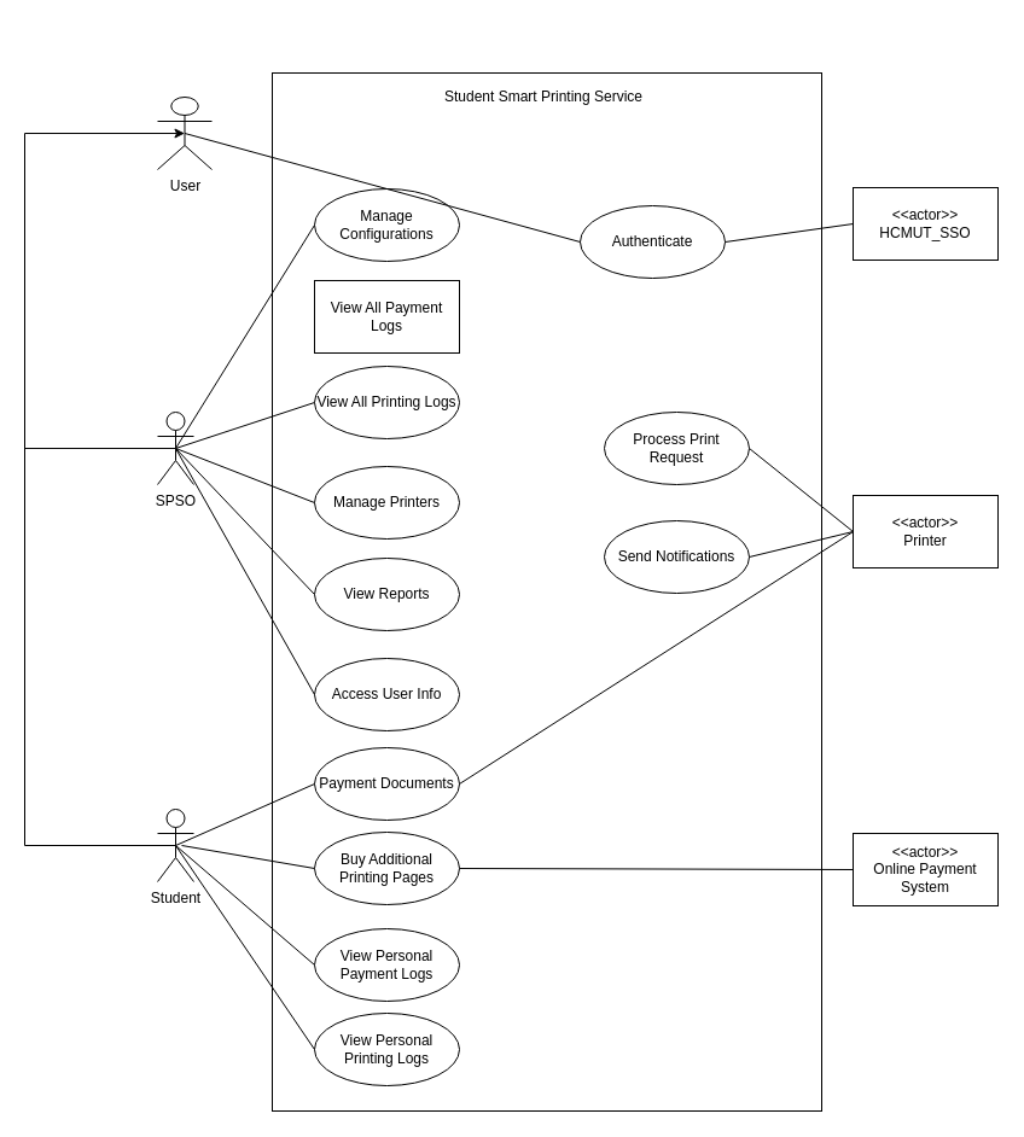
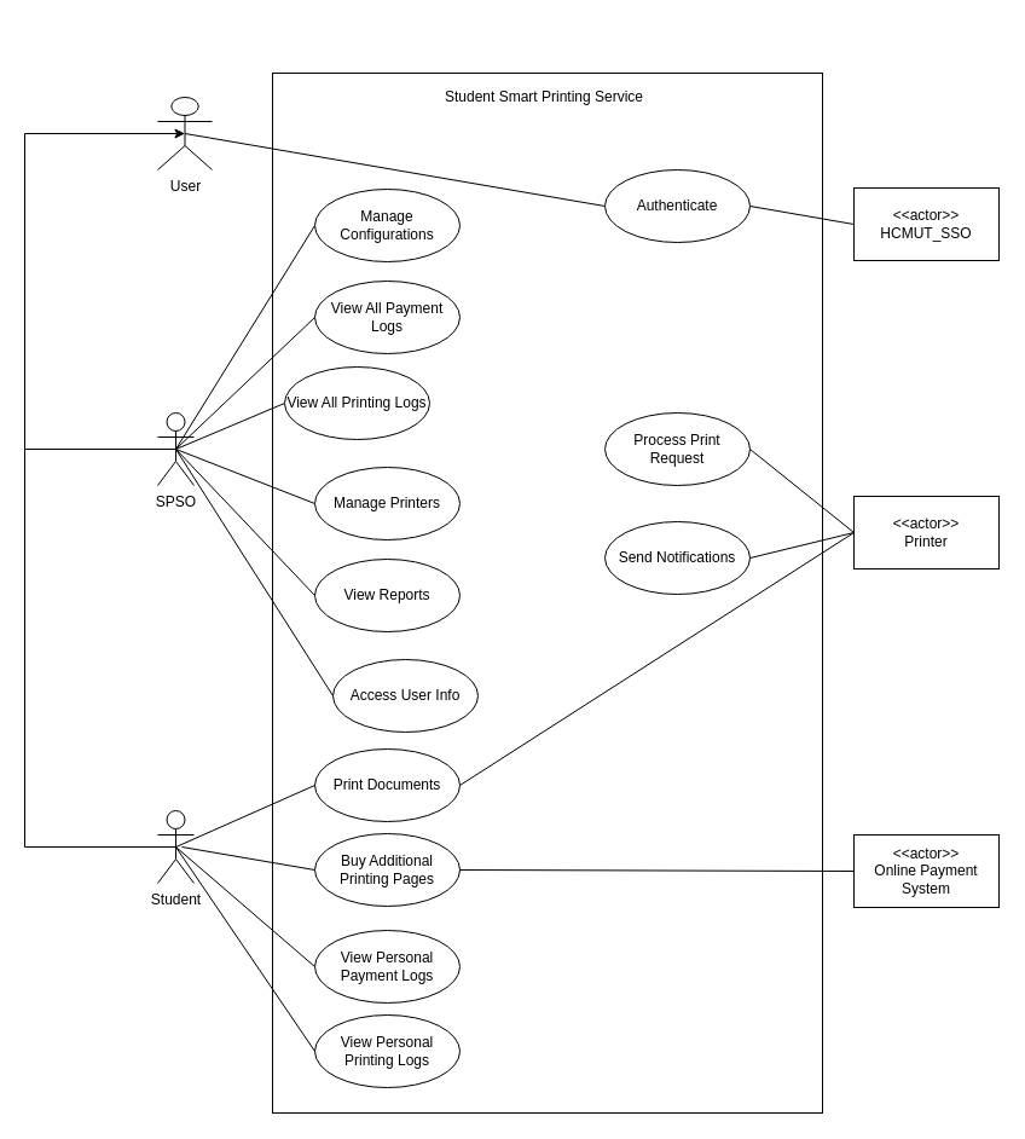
  <mxCell id="0" />
  <mxCell id="1" parent="0" />
  <mxCell id="2" value="" style="rounded=0;whiteSpace=wrap;html=1;" parent="1" vertex="1"><mxGeometry x="225" y="60" width="455" height="860" as="geometry" /></mxCell>
  <mxCell id="3" value="Student Smart Printing Service" style="text;html=1;align=center;verticalAlign=middle;whiteSpace=wrap;rounded=0;" parent="1" vertex="1"><mxGeometry x="365" y="20" width="170" height="120" as="geometry" /></mxCell>
  <mxCell id="4" value="Student" style="shape=umlActor;verticalLabelPosition=bottom;verticalAlign=top;html=1;outlineConnect=0;" parent="1" vertex="1"><mxGeometry x="130" y="670" width="30" height="60" as="geometry" /></mxCell>
  <mxCell id="5" value="SPSO" style="shape=umlActor;verticalLabelPosition=bottom;verticalAlign=top;html=1;outlineConnect=0;" parent="1" vertex="1"><mxGeometry x="130" y="341" width="30" height="60" as="geometry" /></mxCell>
  <mxCell id="6" value="&lt;div&gt;&amp;lt;&amp;lt;actor&amp;gt;&amp;gt;&lt;/div&gt;Printer" style="rounded=0;whiteSpace=wrap;html=1;" parent="1" vertex="1"><mxGeometry x="706" y="410" width="120" height="60" as="geometry" /></mxCell>
  <mxCell id="7" value="&lt;div&gt;&amp;lt;&amp;lt;actor&amp;gt;&amp;gt;&lt;/div&gt;Online Payment System" style="rounded=0;whiteSpace=wrap;html=1;" parent="1" vertex="1"><mxGeometry x="706" y="690" width="120" height="60" as="geometry" /></mxCell>
- <mxCell id="8" value="View All Printing Logs" style="ellipse;whiteSpace=wrap;html=1;" parent="1" vertex="1"><mxGeometry x="260" y="303" width="120" height="60" as="geometry" /></mxCell>
- <mxCell id="9" value="View All Payment Logs" style="whiteSpace=wrap;html=1;rounded=0;" parent="1" vertex="1"><mxGeometry x="260" y="232" width="120" height="60" as="geometry" /></mxCell>
+ <mxCell id="8" value="View All Printing Logs" style="ellipse;whiteSpace=wrap;html=1;" parent="1" vertex="1"><mxGeometry x="235" y="303" width="120" height="60" as="geometry" /></mxCell>
+ <mxCell id="9" value="View All Payment Logs" style="ellipse;whiteSpace=wrap;html=1;" parent="1" vertex="1"><mxGeometry x="260" y="232" width="120" height="60" as="geometry" /></mxCell>
  <mxCell id="10" value="Manage Configurations" style="ellipse;whiteSpace=wrap;html=1;" parent="1" vertex="1"><mxGeometry x="260" y="156" width="120" height="60" as="geometry" /></mxCell>
- <mxCell id="11" value="Payment Documents" style="ellipse;whiteSpace=wrap;html=1;" parent="1" vertex="1"><mxGeometry x="260" y="619" width="120" height="60" as="geometry" /></mxCell>
+ <mxCell id="11" value="Print Documents" style="ellipse;whiteSpace=wrap;html=1;" parent="1" vertex="1"><mxGeometry x="260" y="619" width="120" height="60" as="geometry" /></mxCell>
  <mxCell id="12" value="View Personal Printing Logs" style="ellipse;whiteSpace=wrap;html=1;" parent="1" vertex="1"><mxGeometry x="260" y="839" width="120" height="60" as="geometry" /></mxCell>
  <mxCell id="13" value="Buy Additional Printing Pages" style="ellipse;whiteSpace=wrap;html=1;" parent="1" vertex="1"><mxGeometry x="260" y="689" width="120" height="60" as="geometry" /></mxCell>
  <mxCell id="14" value="" style="endArrow=none;html=1;rounded=0;entryX=0;entryY=0.5;entryDx=0;entryDy=0;exitX=0.5;exitY=0.5;exitDx=0;exitDy=0;exitPerimeter=0;" parent="1" source="4" target="12" edge="1"><mxGeometry width="50" height="50" relative="1" as="geometry"><mxPoint x="150" y="500" as="sourcePoint" /><mxPoint x="270" y="610" as="targetPoint" /></mxGeometry></mxCell>
  <mxCell id="15" value="" style="endArrow=none;html=1;rounded=0;entryX=0;entryY=0.5;entryDx=0;entryDy=0;exitX=0.5;exitY=0.5;exitDx=0;exitDy=0;exitPerimeter=0;" parent="1" source="4" target="11" edge="1"><mxGeometry width="50" height="50" relative="1" as="geometry"><mxPoint x="155" y="510" as="sourcePoint" /><mxPoint x="270" y="540" as="targetPoint" /></mxGeometry></mxCell>
  <mxCell id="16" value="View Personal Payment Logs" style="ellipse;whiteSpace=wrap;html=1;" parent="1" vertex="1"><mxGeometry x="260" y="769" width="120" height="60" as="geometry" /></mxCell>
  <mxCell id="17" value="" style="endArrow=none;html=1;rounded=0;entryX=0;entryY=0.5;entryDx=0;entryDy=0;exitX=0.5;exitY=0.5;exitDx=0;exitDy=0;exitPerimeter=0;" parent="1" source="5" target="10" edge="1"><mxGeometry width="50" height="50" relative="1" as="geometry"><mxPoint x="145" y="226" as="sourcePoint" /><mxPoint x="260" y="96" as="targetPoint" /></mxGeometry></mxCell>
+ <mxCell id="18" value="" style="endArrow=none;html=1;rounded=0;entryX=0;entryY=0.5;entryDx=0;entryDy=0;exitX=0.5;exitY=0.5;exitDx=0;exitDy=0;exitPerimeter=0;" parent="1" source="5" target="9" edge="1"><mxGeometry width="50" height="50" relative="1" as="geometry"><mxPoint x="160" y="356" as="sourcePoint" /><mxPoint x="275" y="226" as="targetPoint" /></mxGeometry></mxCell>
  <mxCell id="19" value="" style="endArrow=none;html=1;rounded=0;entryX=0;entryY=0.5;entryDx=0;entryDy=0;exitX=0.5;exitY=0.5;exitDx=0;exitDy=0;exitPerimeter=0;" parent="1" source="5" target="8" edge="1"><mxGeometry width="50" height="50" relative="1" as="geometry"><mxPoint x="110" y="385" as="sourcePoint" /><mxPoint x="225" y="255" as="targetPoint" /></mxGeometry></mxCell>
  <mxCell id="20" value="Manage Printers" style="ellipse;whiteSpace=wrap;html=1;" parent="1" vertex="1"><mxGeometry x="260" y="386" width="120" height="60" as="geometry" /></mxCell>
  <mxCell id="21" value="" style="endArrow=none;html=1;rounded=0;entryX=0;entryY=0.5;entryDx=0;entryDy=0;exitX=0.5;exitY=0.5;exitDx=0;exitDy=0;exitPerimeter=0;" parent="1" source="5" target="20" edge="1"><mxGeometry width="50" height="50" relative="1" as="geometry"><mxPoint x="155" y="230" as="sourcePoint" /><mxPoint x="270" y="280" as="targetPoint" /></mxGeometry></mxCell>
  <mxCell id="22" value="" style="endArrow=none;html=1;rounded=0;entryX=0;entryY=0.5;entryDx=0;entryDy=0;exitX=1;exitY=0.5;exitDx=0;exitDy=0;" parent="1" source="13" target="7" edge="1"><mxGeometry width="50" height="50" relative="1" as="geometry"><mxPoint x="155" y="510" as="sourcePoint" /><mxPoint x="270" y="603" as="targetPoint" /></mxGeometry></mxCell>
  <mxCell id="23" value="Process Print Request" style="ellipse;whiteSpace=wrap;html=1;" parent="1" vertex="1"><mxGeometry x="500" y="341" width="120" height="60" as="geometry" /></mxCell>
- <mxCell id="24" value="Access User Info" style="ellipse;whiteSpace=wrap;html=1;" parent="1" vertex="1"><mxGeometry x="260" y="545" width="120" height="60" as="geometry" /></mxCell>
+ <mxCell id="24" value="Access User Info" style="ellipse;whiteSpace=wrap;html=1;" parent="1" vertex="1"><mxGeometry x="275" y="545" width="120" height="60" as="geometry" /></mxCell>
  <mxCell id="25" value="" style="endArrow=none;html=1;rounded=0;exitX=0.5;exitY=0.5;exitDx=0;exitDy=0;exitPerimeter=0;entryX=0;entryY=0.5;entryDx=0;entryDy=0;" parent="1" source="5" target="24" edge="1"><mxGeometry width="50" height="50" relative="1" as="geometry"><mxPoint x="155" y="230" as="sourcePoint" /><mxPoint x="270" y="360" as="targetPoint" /></mxGeometry></mxCell>
  <mxCell id="26" value="Send Notifications" style="ellipse;whiteSpace=wrap;html=1;" parent="1" vertex="1"><mxGeometry x="500" y="431" width="120" height="60" as="geometry" /></mxCell>
  <mxCell id="27" value="" style="endArrow=none;html=1;rounded=0;entryX=0;entryY=0.5;entryDx=0;entryDy=0;exitX=1;exitY=0.5;exitDx=0;exitDy=0;" parent="1" source="11" target="6" edge="1"><mxGeometry width="50" height="50" relative="1" as="geometry"><mxPoint x="365" y="547.5" as="sourcePoint" /><mxPoint x="691" y="152.5" as="targetPoint" /></mxGeometry></mxCell>
  <mxCell id="28" value="" style="endArrow=none;html=1;rounded=0;exitX=1;exitY=0.5;exitDx=0;exitDy=0;entryX=0;entryY=0.5;entryDx=0;entryDy=0;" parent="1" source="23" target="6" edge="1"><mxGeometry width="50" height="50" relative="1" as="geometry"><mxPoint x="665" y="626" as="sourcePoint" /><mxPoint x="716" y="546" as="targetPoint" /></mxGeometry></mxCell>
  <mxCell id="29" value="" style="endArrow=none;html=1;rounded=0;entryX=0;entryY=0.5;entryDx=0;entryDy=0;exitX=1;exitY=0.5;exitDx=0;exitDy=0;" parent="1" source="26" target="6" edge="1"><mxGeometry width="50" height="50" relative="1" as="geometry"><mxPoint x="630" y="180" as="sourcePoint" /><mxPoint x="716" y="206" as="targetPoint" /></mxGeometry></mxCell>
  <mxCell id="30" value="&amp;lt;&amp;lt;actor&amp;gt;&amp;gt;&lt;br&gt;HCMUT_SSO" style="rounded=0;whiteSpace=wrap;html=1;" parent="1" vertex="1"><mxGeometry x="706" y="155" width="120" height="60" as="geometry" /></mxCell>
- <mxCell id="31" value="Authenticate" style="ellipse;whiteSpace=wrap;html=1;" parent="1" vertex="1"><mxGeometry x="480" y="170" width="120" height="60" as="geometry" /></mxCell>
+ <mxCell id="31" value="Authenticate" style="ellipse;whiteSpace=wrap;html=1;" parent="1" vertex="1"><mxGeometry x="500" y="140" width="120" height="60" as="geometry" /></mxCell>
  <mxCell id="32" value="" style="endArrow=none;html=1;rounded=0;entryX=0;entryY=0.5;entryDx=0;entryDy=0;exitX=1;exitY=0.5;exitDx=0;exitDy=0;" parent="1" source="31" target="30" edge="1"><mxGeometry width="50" height="50" relative="1" as="geometry"><mxPoint x="670" y="410" as="sourcePoint" /><mxPoint x="680" y="418" as="targetPoint" /></mxGeometry></mxCell>
  <mxCell id="33" value="View Reports" style="ellipse;whiteSpace=wrap;html=1;" parent="1" vertex="1"><mxGeometry x="260" y="462" width="120" height="60" as="geometry" /></mxCell>
  <mxCell id="34" value="User" style="shape=umlActor;verticalLabelPosition=bottom;verticalAlign=top;html=1;outlineConnect=0;" parent="1" vertex="1"><mxGeometry x="130" y="80" width="45" height="60" as="geometry" /></mxCell>
  <mxCell id="35" value="" style="endArrow=none;html=1;rounded=0;entryX=0;entryY=0.5;entryDx=0;entryDy=0;exitX=0.5;exitY=0.5;exitDx=0;exitDy=0;exitPerimeter=0;" parent="1" source="34" target="31" edge="1"><mxGeometry width="50" height="50" relative="1" as="geometry"><mxPoint x="160" y="580" as="sourcePoint" /><mxPoint x="275" y="520" as="targetPoint" /></mxGeometry></mxCell>
  <mxCell id="36" value="" style="endArrow=none;html=1;rounded=0;entryX=0.5;entryY=0.5;entryDx=0;entryDy=0;entryPerimeter=0;" parent="1" target="5" edge="1"><mxGeometry width="50" height="50" relative="1" as="geometry"><mxPoint x="20" y="371" as="sourcePoint" /><mxPoint x="440" y="500" as="targetPoint" /></mxGeometry></mxCell>
  <mxCell id="37" value="" style="endArrow=none;html=1;rounded=0;entryX=0.5;entryY=0.5;entryDx=0;entryDy=0;entryPerimeter=0;" parent="1" target="4" edge="1"><mxGeometry width="50" height="50" relative="1" as="geometry"><mxPoint x="20" y="700" as="sourcePoint" /><mxPoint x="155" y="300" as="targetPoint" /></mxGeometry></mxCell>
  <mxCell id="38" value="" style="endArrow=none;html=1;rounded=0;" parent="1" edge="1"><mxGeometry width="50" height="50" relative="1" as="geometry"><mxPoint x="20" y="110" as="sourcePoint" /><mxPoint x="20" y="700" as="targetPoint" /></mxGeometry></mxCell>
  <mxCell id="39" value="" style="endArrow=classic;html=1;rounded=0;entryX=0.5;entryY=0.5;entryDx=0;entryDy=0;entryPerimeter=0;" parent="1" target="34" edge="1"><mxGeometry width="50" height="50" relative="1" as="geometry"><mxPoint x="20" y="110" as="sourcePoint" /><mxPoint x="440" y="500" as="targetPoint" /></mxGeometry></mxCell>
  <mxCell id="40" value="" style="endArrow=none;html=1;rounded=0;entryX=0;entryY=0.5;entryDx=0;entryDy=0;" parent="1" target="13" edge="1"><mxGeometry width="50" height="50" relative="1" as="geometry"><mxPoint x="150" y="700" as="sourcePoint" /><mxPoint x="270" y="830" as="targetPoint" /></mxGeometry></mxCell>
  <mxCell id="41" value="" style="endArrow=none;html=1;rounded=0;entryX=0;entryY=0.5;entryDx=0;entryDy=0;exitX=0.5;exitY=0.5;exitDx=0;exitDy=0;exitPerimeter=0;" parent="1" source="4" target="16" edge="1"><mxGeometry width="50" height="50" relative="1" as="geometry"><mxPoint x="160" y="710" as="sourcePoint" /><mxPoint x="270" y="680" as="targetPoint" /></mxGeometry></mxCell>
  <mxCell id="42" value="" style="endArrow=none;html=1;rounded=0;exitX=0.5;exitY=0.5;exitDx=0;exitDy=0;exitPerimeter=0;entryX=0;entryY=0.5;entryDx=0;entryDy=0;" parent="1" source="5" target="33" edge="1"><mxGeometry width="50" height="50" relative="1" as="geometry"><mxPoint x="155" y="381" as="sourcePoint" /><mxPoint x="270" y="585" as="targetPoint" /></mxGeometry></mxCell>
